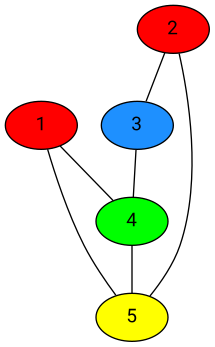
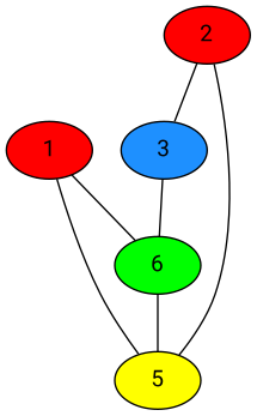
  graph {
    fontname="Roboto Mono"
    node [fillcolor=red fontname="Roboto Mono" style=filled]
    edge [fontname="Roboto Mono"]
-   4 [fillcolor=green]
+   4 [fillcolor=green label=6]
    1
    5 [fillcolor=yellow]
    2
    3 [fillcolor=dodgerblue1]
    4 -- 5
    1 -- 4
    1 -- 5
    2 -- 5
    2 -- 3
    3 -- 4
  }
